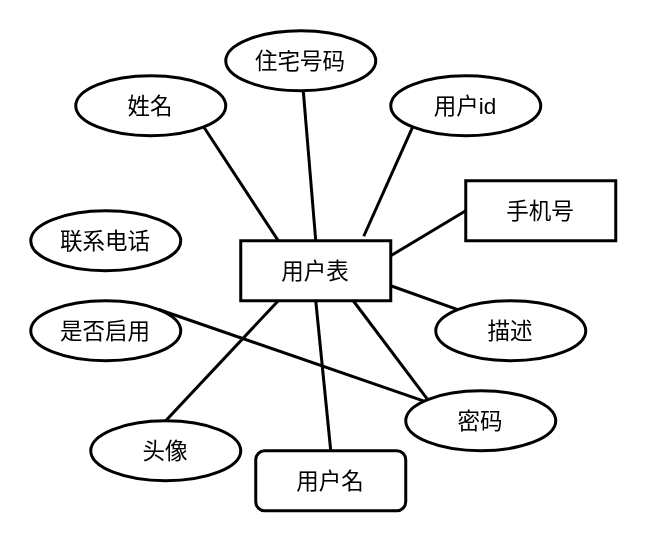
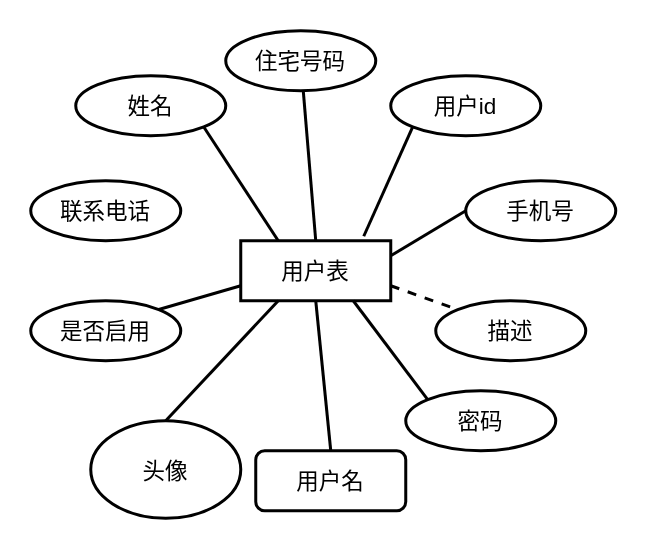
  <mxCell id="0" />
  <mxCell id="1" parent="0" />
  <mxCell id="2" value="用户表" style="whiteSpace=wrap;html=1;align=center;strokeWidth=2;fontSize=15;" parent="1" vertex="1"><mxGeometry x="160" y="160" width="100" height="40" as="geometry" /></mxCell>
  <mxCell id="3" value="用户id" style="ellipse;whiteSpace=wrap;html=1;align=center;strokeWidth=2;fontSize=15;" parent="1" vertex="1"><mxGeometry x="260" y="50" width="100" height="40" as="geometry" /></mxCell>
- <mxCell id="4" value="联系电话" style="ellipse;whiteSpace=wrap;html=1;align=center;strokeWidth=2;fontSize=15;" parent="1" vertex="1"><mxGeometry x="20" y="140" width="100" height="40" as="geometry" /></mxCell>
+ <mxCell id="4" value="联系电话" style="ellipse;whiteSpace=wrap;html=1;align=center;strokeWidth=2;fontSize=15;" parent="1" vertex="1"><mxGeometry x="20" y="120" width="100" height="40" as="geometry" /></mxCell>
  <mxCell id="5" value="用户名" style="whiteSpace=wrap;html=1;align=center;strokeWidth=2;fontSize=15;rounded=1;" parent="1" vertex="1"><mxGeometry x="170" y="300" width="100" height="40" as="geometry" /></mxCell>
  <mxCell id="6" value="密码" style="ellipse;whiteSpace=wrap;html=1;align=center;strokeWidth=2;fontSize=15;" parent="1" vertex="1"><mxGeometry x="270" y="260" width="100" height="40" as="geometry" /></mxCell>
  <mxCell id="7" value="描述" style="ellipse;whiteSpace=wrap;html=1;align=center;strokeWidth=2;fontSize=15;" parent="1" vertex="1"><mxGeometry x="290" y="200" width="100" height="40" as="geometry" /></mxCell>
  <mxCell id="8" value="姓名" style="ellipse;whiteSpace=wrap;html=1;align=center;strokeWidth=2;fontSize=15;" parent="1" vertex="1"><mxGeometry x="50" y="50" width="100" height="40" as="geometry" /></mxCell>
  <mxCell id="9" value="是否启用" style="ellipse;whiteSpace=wrap;html=1;align=center;strokeWidth=2;fontSize=15;" parent="1" vertex="1"><mxGeometry x="20" y="200" width="100" height="40" as="geometry" /></mxCell>
- <mxCell id="10" value="头像" style="ellipse;whiteSpace=wrap;html=1;align=center;strokeWidth=2;fontSize=15;" parent="1" vertex="1"><mxGeometry x="60" y="280" width="100" height="40" as="geometry" /></mxCell>
+ <mxCell id="10" value="头像" style="ellipse;whiteSpace=wrap;html=1;align=center;strokeWidth=2;fontSize=15;" parent="1" vertex="1"><mxGeometry x="60" y="280" width="100" height="65" as="geometry" /></mxCell>
  <mxCell id="11" value="住宅号码" style="ellipse;whiteSpace=wrap;html=1;align=center;strokeWidth=2;fontSize=15;" parent="1" vertex="1"><mxGeometry x="150" y="20" width="100" height="40" as="geometry" /></mxCell>
- <mxCell id="12" value="手机号" style="whiteSpace=wrap;html=1;align=center;strokeWidth=2;fontSize=15;rounded=0;" parent="1" vertex="1"><mxGeometry x="310" y="120" width="100" height="40" as="geometry" /></mxCell>
+ <mxCell id="12" value="手机号" style="ellipse;whiteSpace=wrap;html=1;align=center;strokeWidth=2;fontSize=15;" parent="1" vertex="1"><mxGeometry x="310" y="120" width="100" height="40" as="geometry" /></mxCell>
  <mxCell id="13" value="" style="endArrow=none;html=1;rounded=0;fontSize=15;strokeWidth=2;entryX=0.5;entryY=0;entryDx=0;entryDy=0;" parent="1" source="11" target="2" edge="1"><mxGeometry relative="1" as="geometry"><mxPoint x="20" y="-10" as="sourcePoint" /><mxPoint x="180" y="-10" as="targetPoint" /></mxGeometry></mxCell>
  <mxCell id="14" value="" style="endArrow=none;html=1;rounded=0;fontSize=15;strokeWidth=2;entryX=0.82;entryY=-0.075;entryDx=0;entryDy=0;exitX=0;exitY=1;exitDx=0;exitDy=0;entryPerimeter=0;" parent="1" source="3" target="2" edge="1"><mxGeometry relative="1" as="geometry"><mxPoint x="211.666" y="69.989" as="sourcePoint" /><mxPoint x="220" y="170" as="targetPoint" /></mxGeometry></mxCell>
  <mxCell id="15" value="" style="endArrow=none;html=1;rounded=0;fontSize=15;strokeWidth=2;entryX=0;entryY=0.5;entryDx=0;entryDy=0;exitX=1;exitY=0.25;exitDx=0;exitDy=0;" parent="1" source="2" target="12" edge="1"><mxGeometry relative="1" as="geometry"><mxPoint x="221.666" y="79.989" as="sourcePoint" /><mxPoint x="230" y="180" as="targetPoint" /></mxGeometry></mxCell>
- <mxCell id="16" value="" style="endArrow=none;html=1;rounded=0;fontSize=15;strokeWidth=2;entryX=0;entryY=0;entryDx=0;entryDy=0;exitX=1;exitY=0.75;exitDx=0;exitDy=0;" parent="1" source="2" target="7" edge="1"><mxGeometry relative="1" as="geometry"><mxPoint x="231.666" y="89.989" as="sourcePoint" /><mxPoint x="240" y="190" as="targetPoint" /></mxGeometry></mxCell>
+ <mxCell id="16" value="" style="endArrow=none;html=1;rounded=0;fontSize=15;strokeWidth=2;entryX=0;entryY=0;entryDx=0;entryDy=0;exitX=1;exitY=0.75;exitDx=0;exitDy=0;dashed=1;" parent="1" source="2" target="7" edge="1"><mxGeometry relative="1" as="geometry"><mxPoint x="231.666" y="89.989" as="sourcePoint" /><mxPoint x="240" y="190" as="targetPoint" /></mxGeometry></mxCell>
  <mxCell id="17" value="" style="endArrow=none;html=1;rounded=0;fontSize=15;strokeWidth=2;entryX=0;entryY=0;entryDx=0;entryDy=0;exitX=0.75;exitY=1;exitDx=0;exitDy=0;" parent="1" source="2" target="6" edge="1"><mxGeometry relative="1" as="geometry"><mxPoint x="241.666" y="99.989" as="sourcePoint" /><mxPoint x="250" y="200" as="targetPoint" /></mxGeometry></mxCell>
  <mxCell id="18" value="" style="endArrow=none;html=1;rounded=0;fontSize=15;strokeWidth=2;entryX=0.5;entryY=0;entryDx=0;entryDy=0;exitX=0.5;exitY=1;exitDx=0;exitDy=0;" parent="1" source="2" target="5" edge="1"><mxGeometry relative="1" as="geometry"><mxPoint x="251.666" y="109.989" as="sourcePoint" /><mxPoint x="260" y="210" as="targetPoint" /></mxGeometry></mxCell>
  <mxCell id="19" value="" style="endArrow=none;html=1;rounded=0;fontSize=15;strokeWidth=2;entryX=0.25;entryY=0;entryDx=0;entryDy=0;exitX=1;exitY=1;exitDx=0;exitDy=0;" parent="1" source="8" target="2" edge="1"><mxGeometry relative="1" as="geometry"><mxPoint x="221.666" y="79.989" as="sourcePoint" /><mxPoint x="230" y="180" as="targetPoint" /></mxGeometry></mxCell>
- <mxCell id="20" value="" style="endArrow=none;html=1;rounded=0;fontSize=15;strokeWidth=2;exitX=1;exitY=0;exitDx=0;exitDy=0;" parent="1" source="9" target="6" edge="1"><mxGeometry relative="1" as="geometry"><mxPoint x="231.666" y="89.989" as="sourcePoint" /><mxPoint x="240" y="190" as="targetPoint" /></mxGeometry></mxCell>
+ <mxCell id="20" value="" style="endArrow=none;html=1;rounded=0;fontSize=15;strokeWidth=2;entryX=0;entryY=0.75;entryDx=0;entryDy=0;exitX=1;exitY=0;exitDx=0;exitDy=0;" parent="1" source="9" target="2" edge="1"><mxGeometry relative="1" as="geometry"><mxPoint x="231.666" y="89.989" as="sourcePoint" /><mxPoint x="240" y="190" as="targetPoint" /></mxGeometry></mxCell>
  <mxCell id="21" value="" style="endArrow=none;html=1;rounded=0;fontSize=15;strokeWidth=2;entryX=0.5;entryY=0;entryDx=0;entryDy=0;exitX=0.25;exitY=1;exitDx=0;exitDy=0;" parent="1" source="2" target="10" edge="1"><mxGeometry relative="1" as="geometry"><mxPoint x="241.666" y="99.989" as="sourcePoint" /><mxPoint x="250" y="200" as="targetPoint" /></mxGeometry></mxCell>
